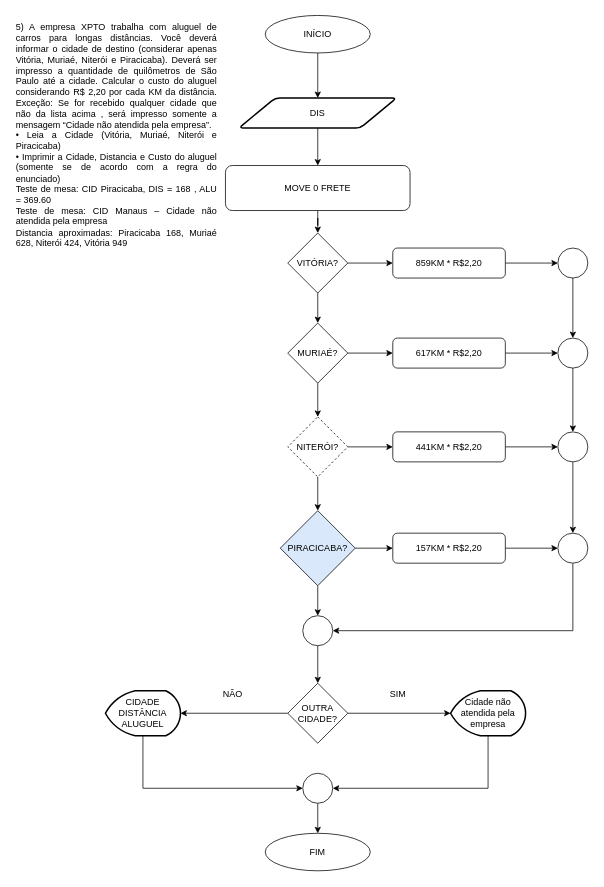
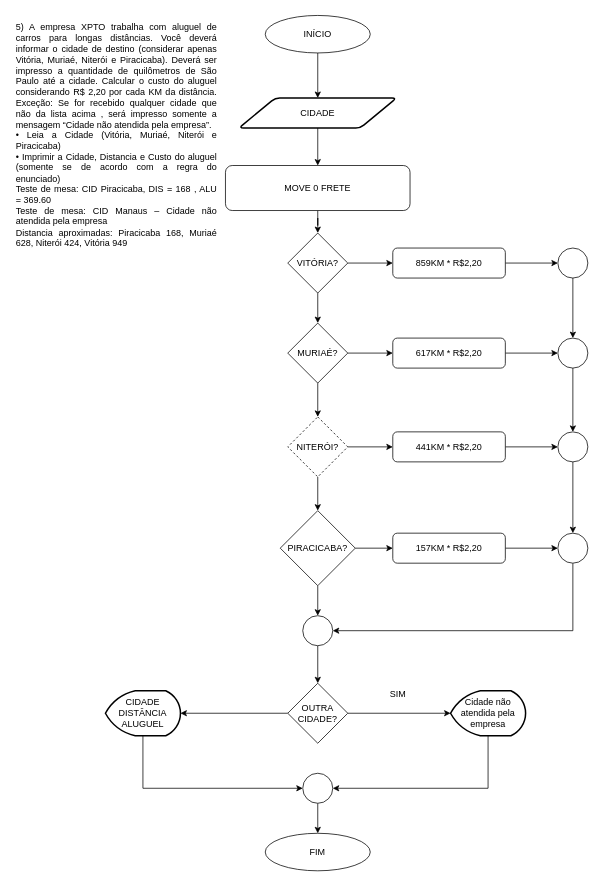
  <mxCell id="0" />
  <mxCell id="1" parent="0" />
  <mxCell id="2" value="&lt;div style=&quot;text-align: justify;&quot;&gt;5) A empresa XPTO trabalha com aluguel de carros para longas distâncias. Você deverá informar o cidade de destino (considerar apenas Vitória, Muriaé, Niterói e Piracicaba). Deverá ser impresso a quantidade de quilômetros de São Paulo até a cidade. Calcular o custo do aluguel considerando R$ 2,20 por cada KM da distância. Exceção: Se for recebido qualquer cidade que não da lista acima , será impresso somente a mensagem “Cidade não atendida pela empresa”.&lt;/div&gt;&lt;div style=&quot;text-align: justify;&quot;&gt;•&amp;nbsp;&lt;span style=&quot;background-color: initial;&quot;&gt;Leia a Cidade (Vitória, Muriaé, Niterói e Piracicaba)&lt;/span&gt;&lt;/div&gt;&lt;div style=&quot;text-align: justify;&quot;&gt;•&amp;nbsp;&lt;span style=&quot;background-color: initial;&quot;&gt;Imprimir a Cidade, Distancia e Custo do aluguel (somente se de acordo com a regra do enunciado)&lt;/span&gt;&lt;/div&gt;&lt;div style=&quot;text-align: justify;&quot;&gt;Teste de mesa: CID Piracicaba, DIS = 168 , ALU = 369.60&lt;/div&gt;&lt;div style=&quot;text-align: justify;&quot;&gt;Teste de mesa: CID Manaus – Cidade não atendida pela empresa&lt;/div&gt;&lt;div style=&quot;text-align: justify;&quot;&gt;Distancia aproximadas: Piracicaba 168, Muriaé 628, Niterói 424, Vitória 949&lt;/div&gt;" style="text;html=1;align=center;verticalAlign=middle;whiteSpace=wrap;rounded=0;" vertex="1" parent="1"><mxGeometry x="20" y="20" width="270" height="320" as="geometry" /></mxCell>
  <mxCell id="3" value="" style="edgeStyle=orthogonalEdgeStyle;rounded=0;orthogonalLoop=1;jettySize=auto;html=1;" edge="1" parent="1" source="4" target="6"><mxGeometry relative="1" as="geometry" /></mxCell>
  <mxCell id="4" value="INÍCIO" style="ellipse;whiteSpace=wrap;html=1;" vertex="1" parent="1"><mxGeometry x="353" y="20" width="140" height="50" as="geometry" /></mxCell>
  <mxCell id="5" value="" style="edgeStyle=orthogonalEdgeStyle;rounded=0;orthogonalLoop=1;jettySize=auto;html=1;" edge="1" parent="1" source="6" target="8"><mxGeometry relative="1" as="geometry" /></mxCell>
- <mxCell id="6" value="DIS" style="shape=parallelogram;html=1;strokeWidth=2;perimeter=parallelogramPerimeter;whiteSpace=wrap;rounded=1;arcSize=12;size=0.23;" vertex="1" parent="1"><mxGeometry x="318" y="130" width="210" height="40" as="geometry" /></mxCell>
+ <mxCell id="6" value="CIDADE" style="shape=parallelogram;html=1;strokeWidth=2;perimeter=parallelogramPerimeter;whiteSpace=wrap;rounded=1;arcSize=12;size=0.23;" vertex="1" parent="1"><mxGeometry x="318" y="130" width="210" height="40" as="geometry" /></mxCell>
  <mxCell id="7" value="" style="edgeStyle=orthogonalEdgeStyle;rounded=0;orthogonalLoop=1;jettySize=auto;html=1;" edge="1" parent="1" source="8" target="11"><mxGeometry relative="1" as="geometry" /></mxCell>
  <mxCell id="8" value="MOVE 0 FRETE" style="rounded=1;whiteSpace=wrap;html=1;" vertex="1" parent="1"><mxGeometry x="300" y="220" width="246" height="60" as="geometry" /></mxCell>
  <mxCell id="9" value="" style="edgeStyle=orthogonalEdgeStyle;rounded=0;orthogonalLoop=1;jettySize=auto;html=1;" edge="1" parent="1" source="11" target="13"><mxGeometry relative="1" as="geometry" /></mxCell>
  <mxCell id="10" value="" style="edgeStyle=orthogonalEdgeStyle;rounded=0;orthogonalLoop=1;jettySize=auto;html=1;" edge="1" parent="1" source="11" target="18"><mxGeometry relative="1" as="geometry" /></mxCell>
  <mxCell id="11" value="VITÓRIA?" style="rhombus;whiteSpace=wrap;html=1;" vertex="1" parent="1"><mxGeometry x="383" y="310" width="80" height="80" as="geometry" /></mxCell>
  <mxCell id="12" value="" style="edgeStyle=orthogonalEdgeStyle;rounded=0;orthogonalLoop=1;jettySize=auto;html=1;" edge="1" parent="1" source="13" target="15"><mxGeometry relative="1" as="geometry" /></mxCell>
  <mxCell id="13" value="859KM * R$2,20" style="rounded=1;whiteSpace=wrap;html=1;" vertex="1" parent="1"><mxGeometry x="523" y="330" width="150" height="40" as="geometry" /></mxCell>
  <mxCell id="14" value="" style="edgeStyle=orthogonalEdgeStyle;rounded=0;orthogonalLoop=1;jettySize=auto;html=1;" edge="1" parent="1" source="15" target="22"><mxGeometry relative="1" as="geometry" /></mxCell>
  <mxCell id="15" value="" style="ellipse;whiteSpace=wrap;html=1;aspect=fixed;" vertex="1" parent="1"><mxGeometry x="743" y="330" width="40" height="40" as="geometry" /></mxCell>
  <mxCell id="16" value="" style="edgeStyle=orthogonalEdgeStyle;rounded=0;orthogonalLoop=1;jettySize=auto;html=1;" edge="1" parent="1" source="18" target="20"><mxGeometry relative="1" as="geometry" /></mxCell>
  <mxCell id="17" value="" style="edgeStyle=orthogonalEdgeStyle;rounded=0;orthogonalLoop=1;jettySize=auto;html=1;" edge="1" parent="1" source="18" target="25"><mxGeometry relative="1" as="geometry" /></mxCell>
  <mxCell id="18" value="MURIAÉ?" style="rhombus;whiteSpace=wrap;html=1;" vertex="1" parent="1"><mxGeometry x="383" y="430" width="80" height="80" as="geometry" /></mxCell>
  <mxCell id="19" value="" style="edgeStyle=orthogonalEdgeStyle;rounded=0;orthogonalLoop=1;jettySize=auto;html=1;" edge="1" parent="1" source="20" target="22"><mxGeometry relative="1" as="geometry" /></mxCell>
  <mxCell id="20" value="617KM * R$2,20" style="rounded=1;whiteSpace=wrap;html=1;" vertex="1" parent="1"><mxGeometry x="523" y="450" width="150" height="40" as="geometry" /></mxCell>
  <mxCell id="21" value="" style="edgeStyle=orthogonalEdgeStyle;rounded=0;orthogonalLoop=1;jettySize=auto;html=1;" edge="1" parent="1" source="22" target="29"><mxGeometry relative="1" as="geometry" /></mxCell>
  <mxCell id="22" value="" style="ellipse;whiteSpace=wrap;html=1;aspect=fixed;" vertex="1" parent="1"><mxGeometry x="743" y="450" width="40" height="40" as="geometry" /></mxCell>
  <mxCell id="23" value="" style="edgeStyle=orthogonalEdgeStyle;rounded=0;orthogonalLoop=1;jettySize=auto;html=1;" edge="1" parent="1" source="25" target="27"><mxGeometry relative="1" as="geometry" /></mxCell>
  <mxCell id="24" value="" style="edgeStyle=orthogonalEdgeStyle;rounded=0;orthogonalLoop=1;jettySize=auto;html=1;" edge="1" parent="1" source="25" target="32"><mxGeometry relative="1" as="geometry" /></mxCell>
  <mxCell id="25" value="NITERÓI?" style="rhombus;whiteSpace=wrap;html=1;dashed=1;" vertex="1" parent="1"><mxGeometry x="383" y="555" width="80" height="80" as="geometry" /></mxCell>
  <mxCell id="26" value="" style="edgeStyle=orthogonalEdgeStyle;rounded=0;orthogonalLoop=1;jettySize=auto;html=1;" edge="1" parent="1" source="27" target="29"><mxGeometry relative="1" as="geometry" /></mxCell>
  <mxCell id="27" value="441KM * R$2,20" style="rounded=1;whiteSpace=wrap;html=1;" vertex="1" parent="1"><mxGeometry x="523" y="575" width="150" height="40" as="geometry" /></mxCell>
  <mxCell id="28" value="" style="edgeStyle=orthogonalEdgeStyle;rounded=0;orthogonalLoop=1;jettySize=auto;html=1;" edge="1" parent="1" source="29" target="36"><mxGeometry relative="1" as="geometry" /></mxCell>
  <mxCell id="29" value="" style="ellipse;whiteSpace=wrap;html=1;aspect=fixed;" vertex="1" parent="1"><mxGeometry x="743" y="575" width="40" height="40" as="geometry" /></mxCell>
  <mxCell id="30" value="" style="edgeStyle=orthogonalEdgeStyle;rounded=0;orthogonalLoop=1;jettySize=auto;html=1;" edge="1" parent="1" source="32" target="34"><mxGeometry relative="1" as="geometry" /></mxCell>
  <mxCell id="31" value="" style="edgeStyle=orthogonalEdgeStyle;rounded=0;orthogonalLoop=1;jettySize=auto;html=1;" edge="1" parent="1" source="32" target="41"><mxGeometry relative="1" as="geometry" /></mxCell>
- <mxCell id="32" value="PIRACICABA?" style="rhombus;whiteSpace=wrap;html=1;fillColor=#dae8fc;" vertex="1" parent="1"><mxGeometry x="373" y="680" width="100" height="100" as="geometry" /></mxCell>
+ <mxCell id="32" value="PIRACICABA?" style="rhombus;whiteSpace=wrap;html=1;" vertex="1" parent="1"><mxGeometry x="373" y="680" width="100" height="100" as="geometry" /></mxCell>
  <mxCell id="33" value="" style="edgeStyle=orthogonalEdgeStyle;rounded=0;orthogonalLoop=1;jettySize=auto;html=1;" edge="1" parent="1" source="34" target="36"><mxGeometry relative="1" as="geometry" /></mxCell>
  <mxCell id="34" value="157KM * R$2,20" style="rounded=1;whiteSpace=wrap;html=1;" vertex="1" parent="1"><mxGeometry x="523" y="710" width="150" height="40" as="geometry" /></mxCell>
  <mxCell id="35" value="" style="edgeStyle=orthogonalEdgeStyle;rounded=0;orthogonalLoop=1;jettySize=auto;html=1;entryX=1;entryY=0.5;entryDx=0;entryDy=0;" edge="1" parent="1" source="36" target="41"><mxGeometry relative="1" as="geometry"><mxPoint x="763" y="860" as="targetPoint" /><Array as="points"><mxPoint x="763" y="840" /></Array></mxGeometry></mxCell>
  <mxCell id="36" value="" style="ellipse;whiteSpace=wrap;html=1;aspect=fixed;" vertex="1" parent="1"><mxGeometry x="743" y="710" width="40" height="40" as="geometry" /></mxCell>
  <mxCell id="37" value="" style="edgeStyle=orthogonalEdgeStyle;rounded=0;orthogonalLoop=1;jettySize=auto;html=1;entryX=0;entryY=0.5;entryDx=0;entryDy=0;entryPerimeter=0;" edge="1" parent="1" source="39" target="43"><mxGeometry relative="1" as="geometry"><mxPoint x="543" y="950" as="targetPoint" /></mxGeometry></mxCell>
  <mxCell id="38" value="" style="edgeStyle=orthogonalEdgeStyle;rounded=0;orthogonalLoop=1;jettySize=auto;html=1;" edge="1" parent="1" source="39" target="45"><mxGeometry relative="1" as="geometry"><mxPoint x="303" y="950" as="targetPoint" /></mxGeometry></mxCell>
  <mxCell id="39" value="OUTRA CIDADE?" style="rhombus;whiteSpace=wrap;html=1;" vertex="1" parent="1"><mxGeometry x="383" y="910" width="80" height="80" as="geometry" /></mxCell>
  <mxCell id="40" value="" style="edgeStyle=orthogonalEdgeStyle;rounded=0;orthogonalLoop=1;jettySize=auto;html=1;" edge="1" parent="1" source="41" target="39"><mxGeometry relative="1" as="geometry" /></mxCell>
  <mxCell id="41" value="" style="ellipse;whiteSpace=wrap;html=1;aspect=fixed;" vertex="1" parent="1"><mxGeometry x="403" y="820" width="40" height="40" as="geometry" /></mxCell>
  <mxCell id="42" value="" style="edgeStyle=orthogonalEdgeStyle;rounded=0;orthogonalLoop=1;jettySize=auto;html=1;entryX=1;entryY=0.5;entryDx=0;entryDy=0;" edge="1" parent="1" source="43" target="47"><mxGeometry relative="1" as="geometry"><mxPoint x="650" y="1040" as="targetPoint" /><Array as="points"><mxPoint x="650" y="1050" /></Array></mxGeometry></mxCell>
  <mxCell id="43" value="&lt;span style=&quot;text-align: justify;&quot;&gt;Cidade não atendida pela empresa&lt;/span&gt;" style="strokeWidth=2;html=1;shape=mxgraph.flowchart.display;whiteSpace=wrap;" vertex="1" parent="1"><mxGeometry x="600" y="920" width="100" height="60" as="geometry" /></mxCell>
  <mxCell id="44" value="" style="edgeStyle=orthogonalEdgeStyle;rounded=0;orthogonalLoop=1;jettySize=auto;html=1;entryX=0;entryY=0.5;entryDx=0;entryDy=0;" edge="1" parent="1" source="45" target="47"><mxGeometry relative="1" as="geometry"><mxPoint x="180" y="1095" as="targetPoint" /><Array as="points"><mxPoint x="190" y="1050" /></Array></mxGeometry></mxCell>
  <mxCell id="45" value="&lt;span style=&quot;text-align: justify;&quot;&gt;CIDADE&lt;br&gt;DISTÂNCIA&lt;br&gt;ALUGUEL&lt;/span&gt;" style="strokeWidth=2;html=1;shape=mxgraph.flowchart.display;whiteSpace=wrap;" vertex="1" parent="1"><mxGeometry x="140" y="920" width="100" height="60" as="geometry" /></mxCell>
  <mxCell id="46" value="" style="edgeStyle=orthogonalEdgeStyle;rounded=0;orthogonalLoop=1;jettySize=auto;html=1;" edge="1" parent="1" source="47" target="48"><mxGeometry relative="1" as="geometry" /></mxCell>
  <mxCell id="47" value="" style="ellipse;whiteSpace=wrap;html=1;aspect=fixed;" vertex="1" parent="1"><mxGeometry x="403" y="1030" width="40" height="40" as="geometry" /></mxCell>
  <mxCell id="48" value="FIM" style="ellipse;whiteSpace=wrap;html=1;" vertex="1" parent="1"><mxGeometry x="353" y="1110" width="140" height="50" as="geometry" /></mxCell>
  <mxCell id="49" value="SIM" style="text;html=1;align=center;verticalAlign=middle;whiteSpace=wrap;rounded=0;" vertex="1" parent="1"><mxGeometry x="500" y="910" width="60" height="30" as="geometry" /></mxCell>
- <mxCell id="50" value="NÃO" style="text;html=1;align=center;verticalAlign=middle;whiteSpace=wrap;rounded=0;" vertex="1" parent="1"><mxGeometry x="280" y="910" width="60" height="30" as="geometry" /></mxCell>
